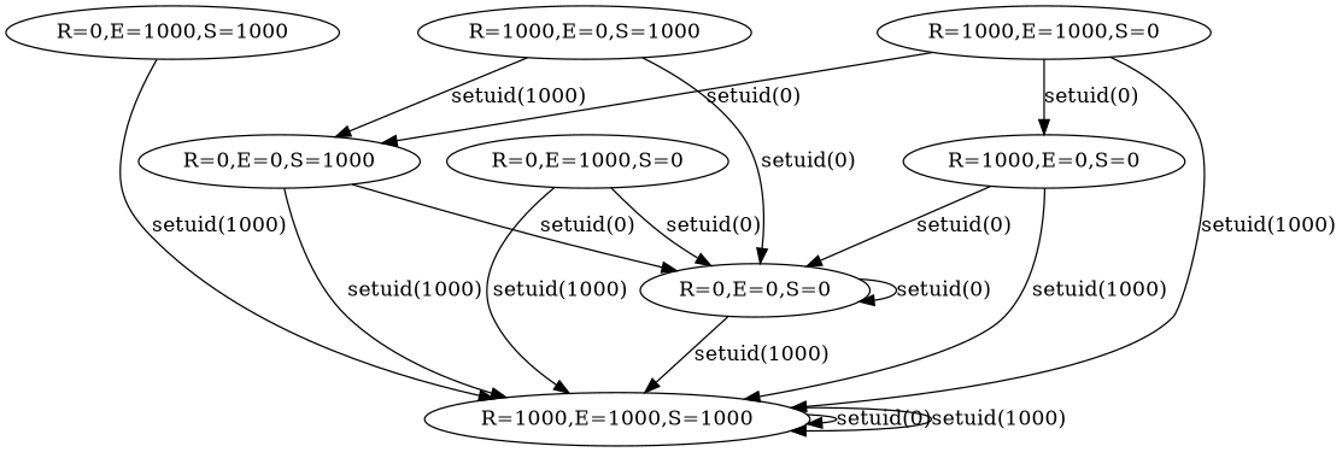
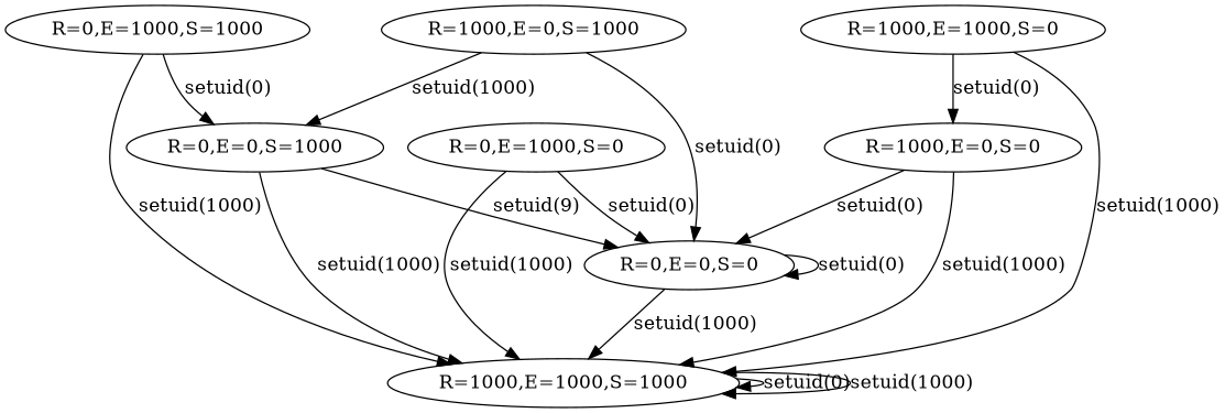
  digraph {
    "R=0,E=0,S=0"
    "R=1000,E=1000,S=1000"
    "R=0,E=0,S=1000"
    "R=0,E=1000,S=0"
    "R=0,E=1000,S=1000"
    "R=1000,E=0,S=0"
    "R=1000,E=0,S=1000"
    "R=1000,E=1000,S=0"
    "R=0,E=0,S=0" -> "R=0,E=0,S=0" [label="setuid(0)"]
    "R=0,E=0,S=0" -> "R=1000,E=1000,S=1000" [label="setuid(1000)"]
    "R=1000,E=1000,S=1000" -> "R=1000,E=1000,S=1000" [label="setuid(0)"]
    "R=1000,E=1000,S=1000" -> "R=1000,E=1000,S=1000" [label="setuid(1000)"]
-   "R=0,E=0,S=1000" -> "R=0,E=0,S=0" [label="setuid(0)"]
+   "R=0,E=0,S=1000" -> "R=0,E=0,S=0" [label="setuid(9)"]
    "R=0,E=0,S=1000" -> "R=1000,E=1000,S=1000" [label="setuid(1000)"]
    "R=0,E=1000,S=0" -> "R=0,E=0,S=0" [label="setuid(0)"]
    "R=0,E=1000,S=0" -> "R=1000,E=1000,S=1000" [label="setuid(1000)"]
    "R=0,E=1000,S=1000" -> "R=1000,E=1000,S=1000" [label="setuid(1000)"]
-   "R=1000,E=1000,S=0" -> "R=0,E=0,S=1000" [label="setuid(0)"]
+   "R=0,E=1000,S=1000" -> "R=0,E=0,S=1000" [label="setuid(0)"]
    "R=1000,E=0,S=0" -> "R=0,E=0,S=0" [label="setuid(0)"]
    "R=1000,E=0,S=0" -> "R=1000,E=1000,S=1000" [label="setuid(1000)"]
    "R=1000,E=0,S=1000" -> "R=0,E=0,S=0" [label="setuid(0)"]
    "R=1000,E=0,S=1000" -> "R=0,E=0,S=1000" [label="setuid(1000)"]
    "R=1000,E=1000,S=0" -> "R=1000,E=1000,S=1000" [label="setuid(1000)"]
    "R=1000,E=1000,S=0" -> "R=1000,E=0,S=0" [label="setuid(0)"]
  }
